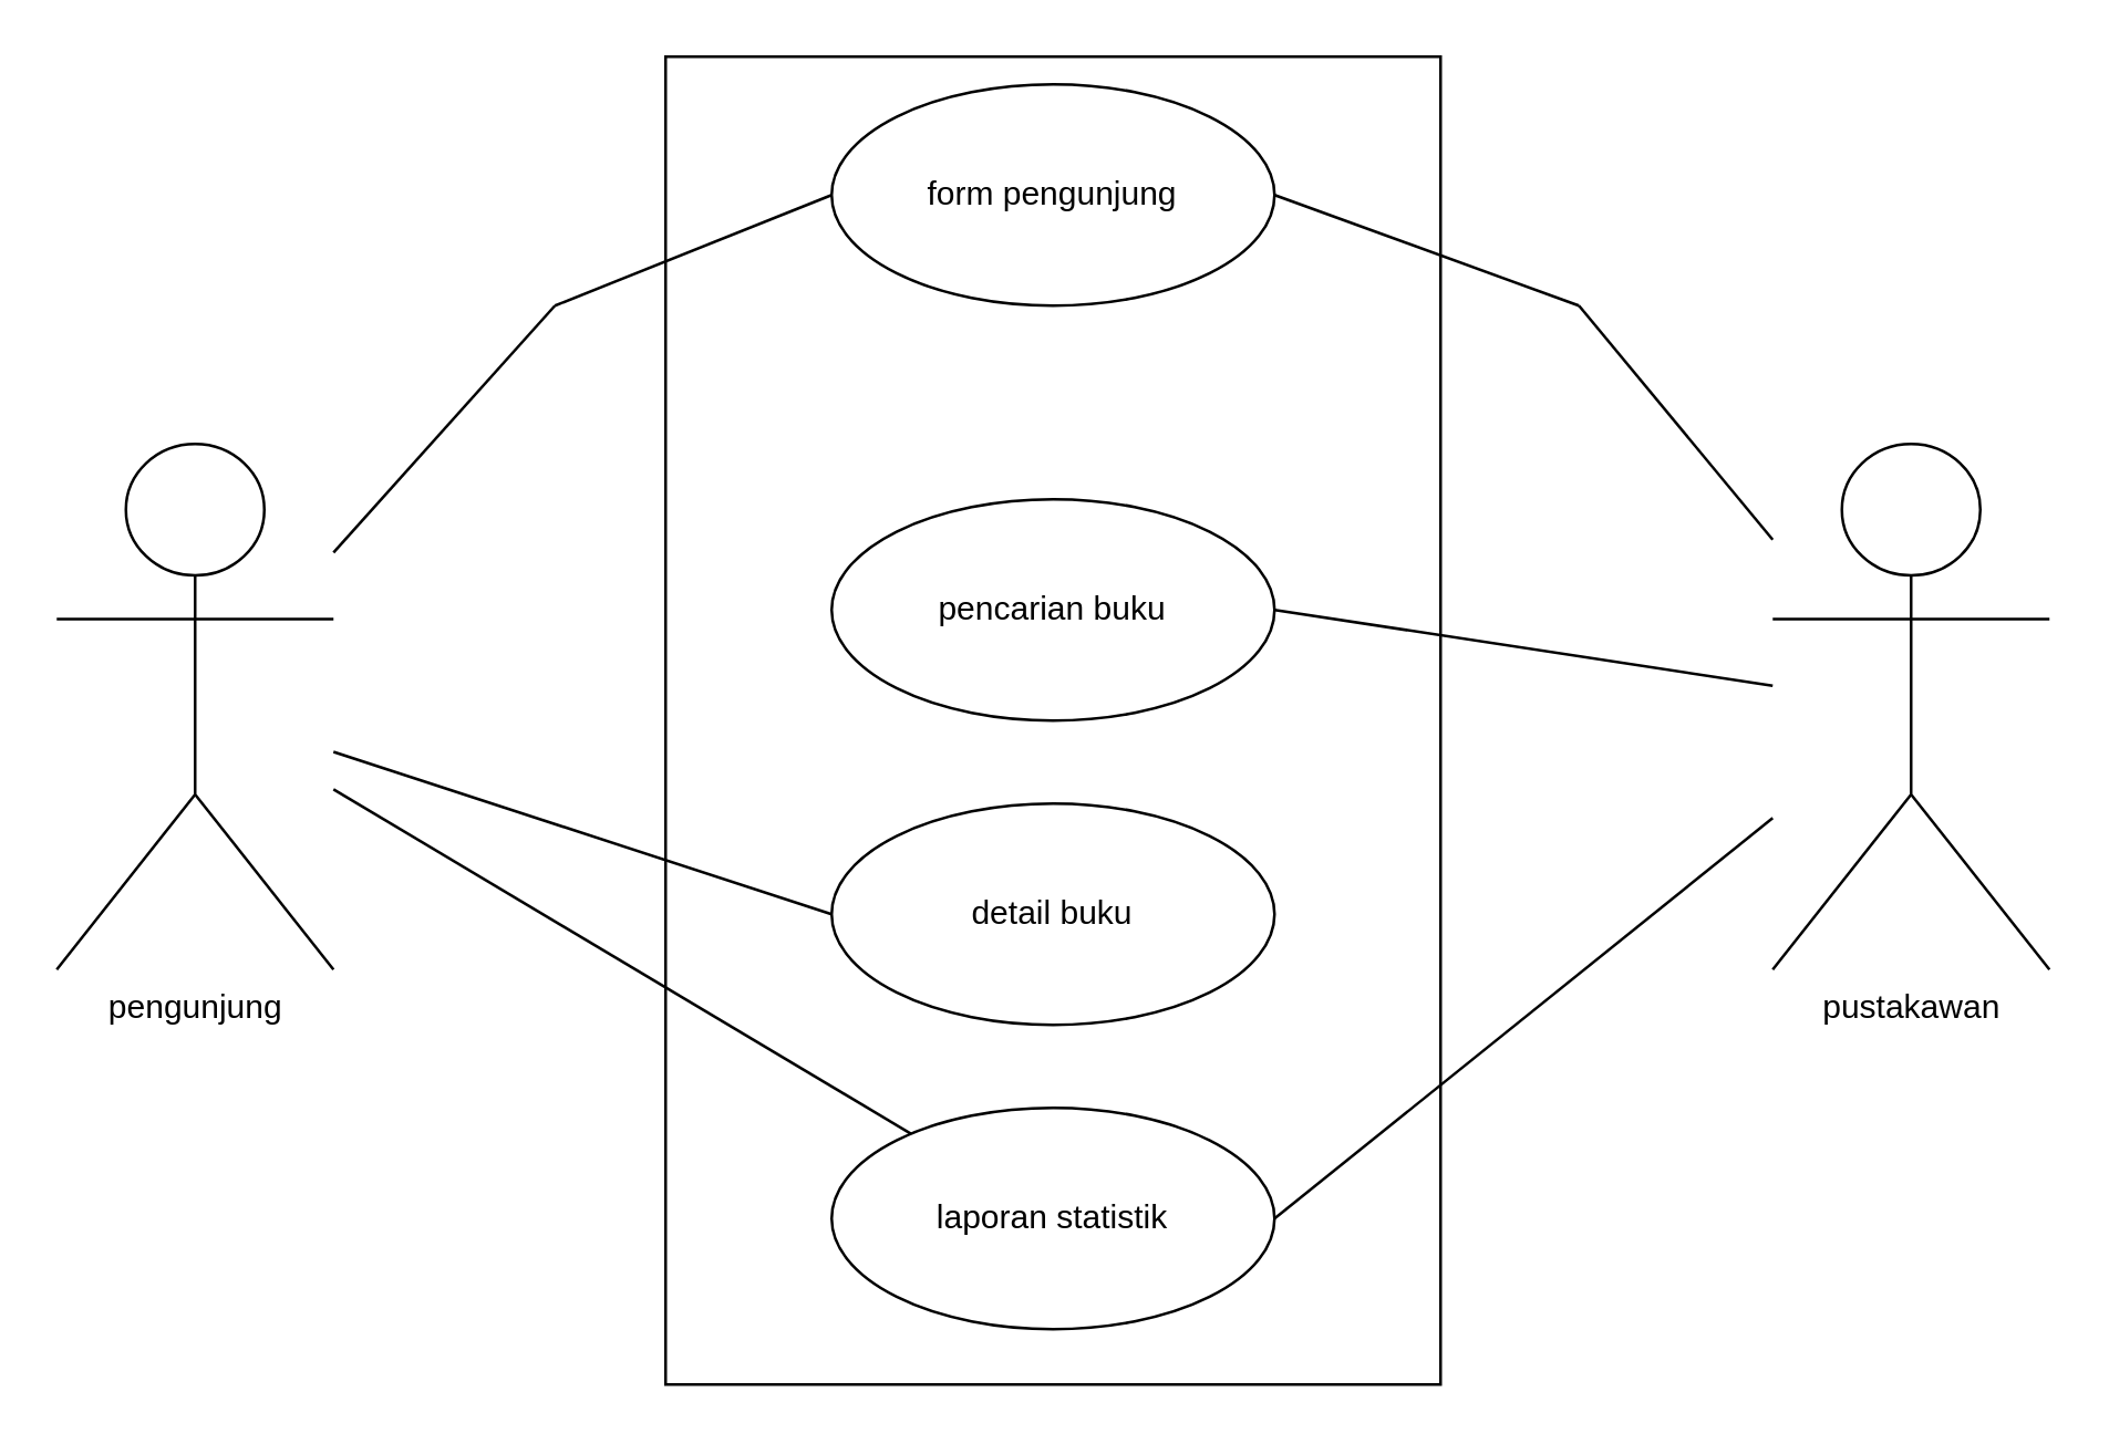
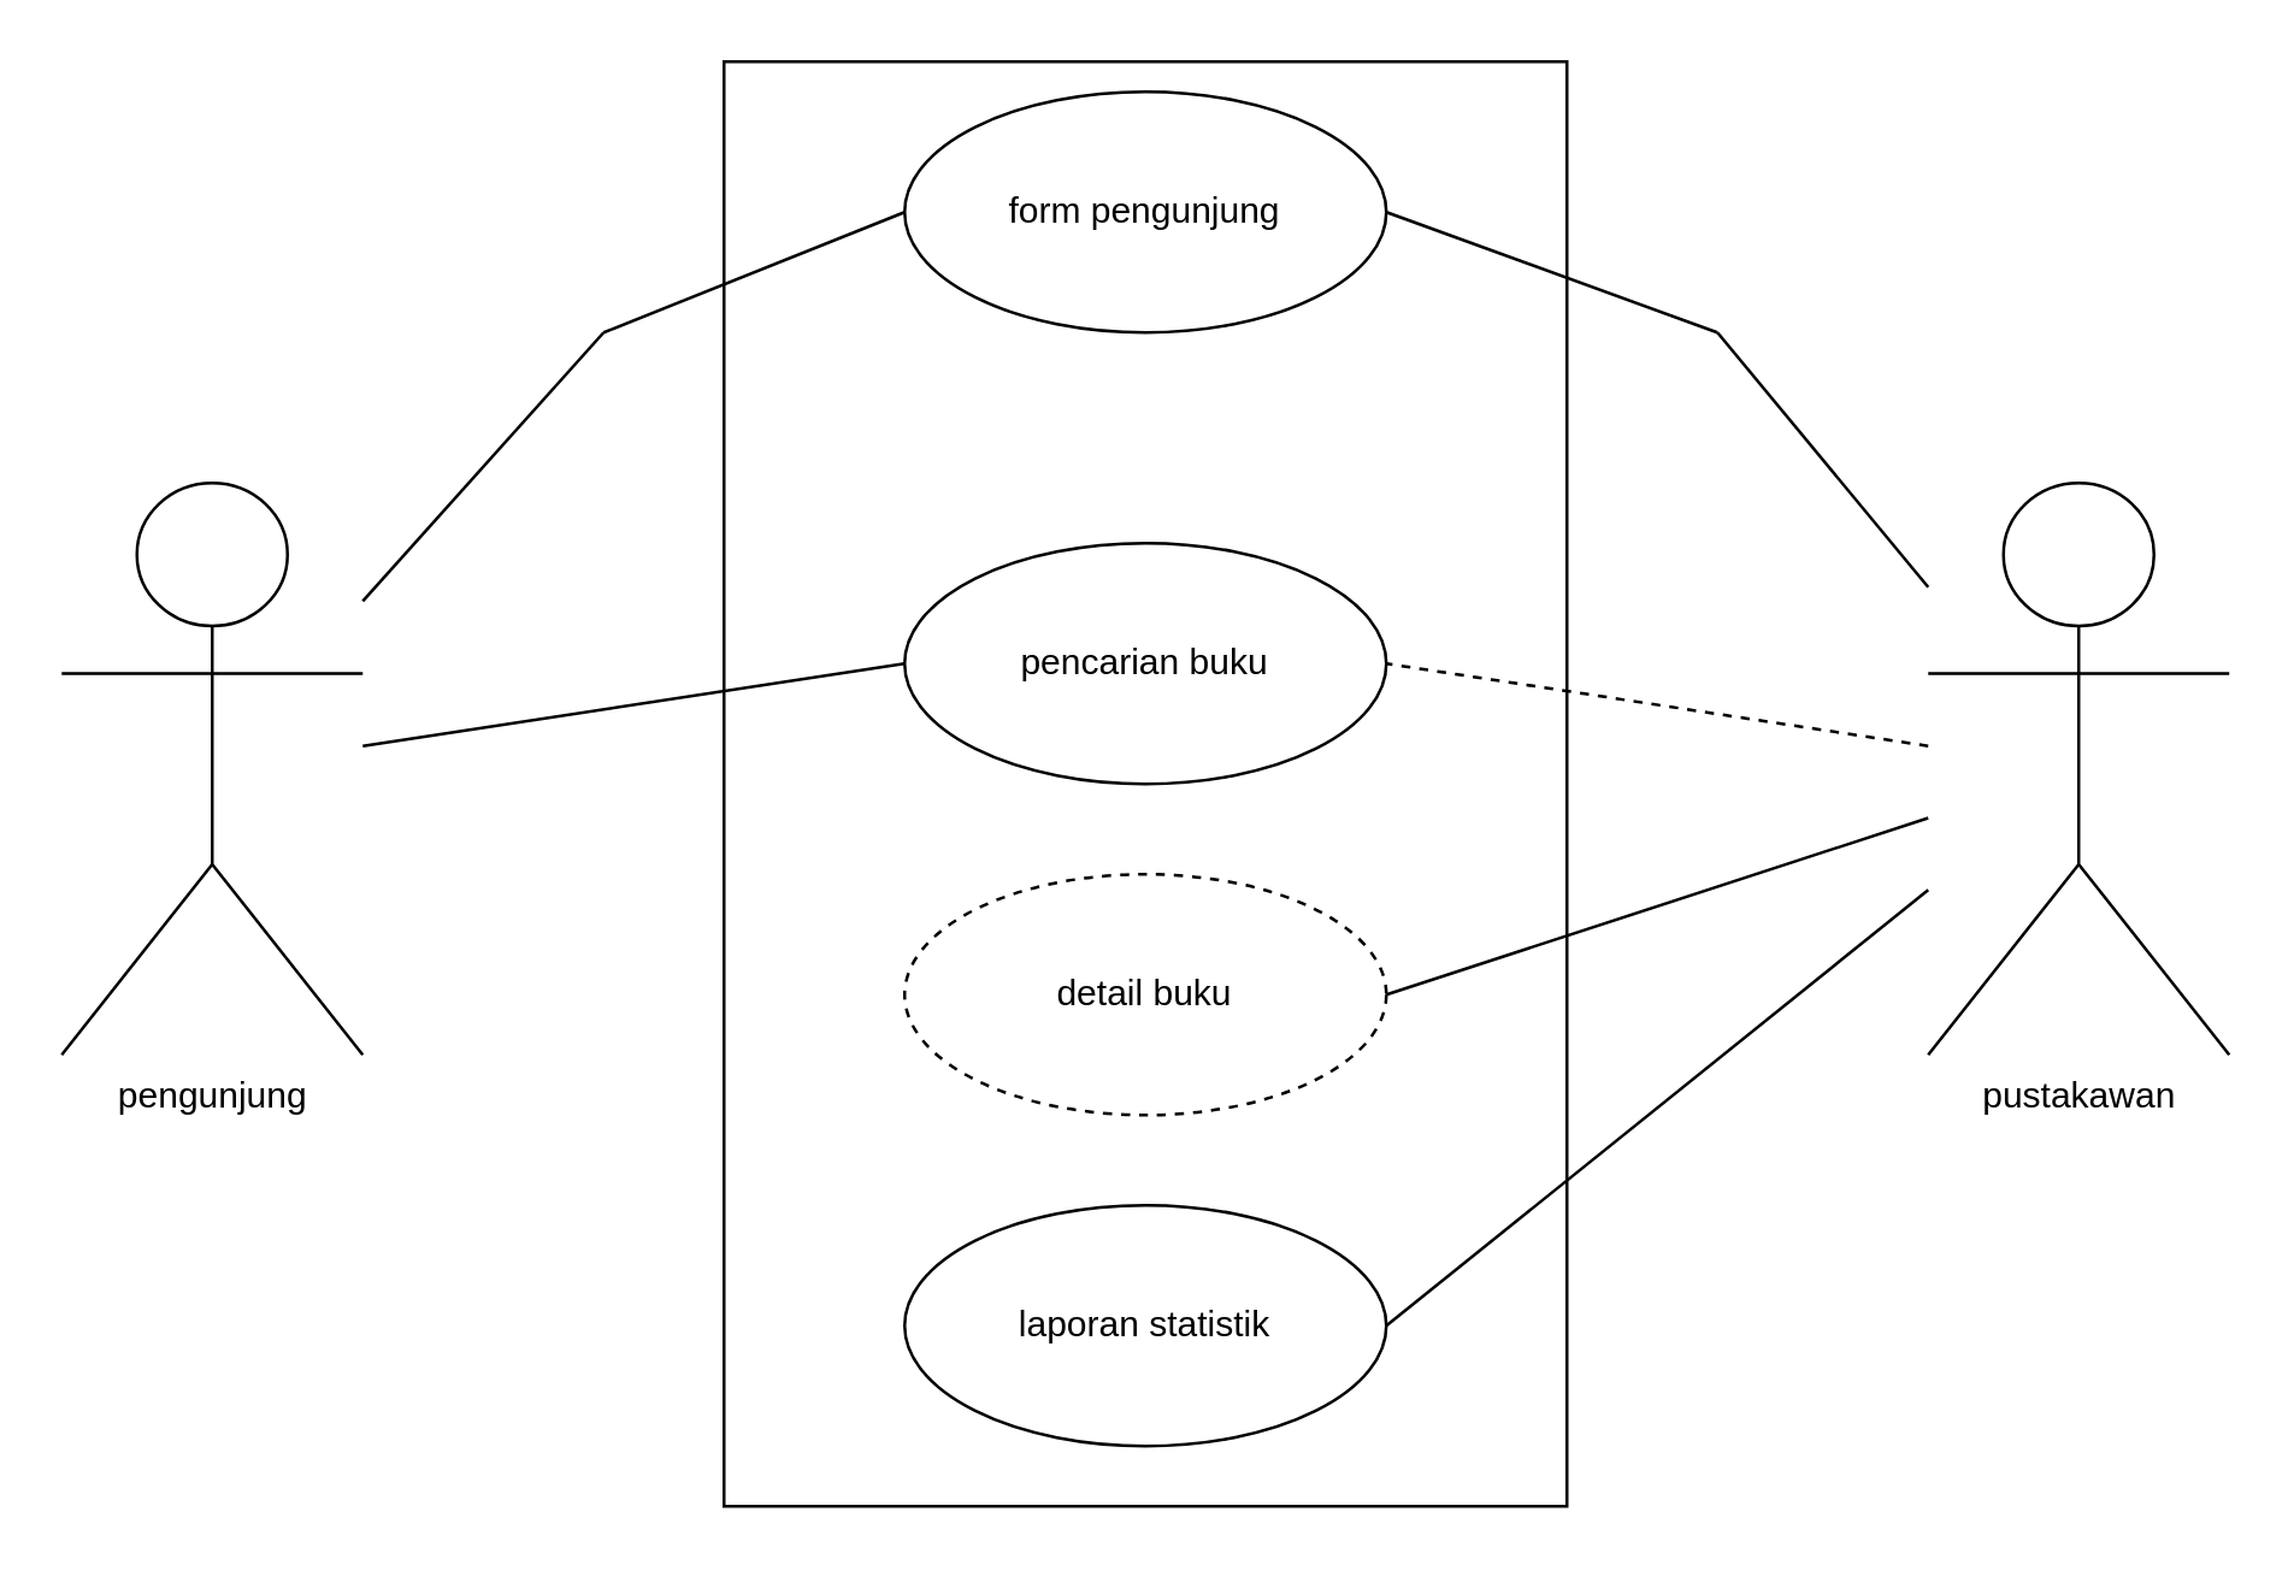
  <mxCell id="0" />
  <mxCell id="1" parent="0" />
  <mxCell id="2" value="perpus digital&lt;br&gt;&lt;br&gt;&lt;br&gt;&lt;br&gt;&lt;br&gt;&lt;br&gt;&lt;br&gt;&lt;br&gt;&lt;br&gt;&lt;br&gt;&lt;br&gt;&lt;br&gt;&lt;br&gt;&lt;br&gt;&lt;br&gt;&lt;br&gt;&lt;br&gt;&lt;br&gt;&lt;br&gt;&lt;br&gt;&lt;br&gt;&lt;br&gt;&lt;br&gt;&lt;br&gt;&lt;br&gt;&lt;br&gt;&lt;br&gt;&lt;br&gt;&lt;br&gt;&lt;br&gt;" style="rounded=0;whiteSpace=wrap;html=1;" vertex="1" parent="1"><mxGeometry x="240" y="20" width="280" height="480" as="geometry" /></mxCell>
  <mxCell id="3" value="pengunjung" style="shape=umlActor;verticalLabelPosition=bottom;verticalAlign=top;html=1;outlineConnect=0;" vertex="1" parent="1"><mxGeometry x="20" y="160" width="100" height="190" as="geometry" /></mxCell>
  <mxCell id="4" value="pustakawan" style="shape=umlActor;verticalLabelPosition=bottom;verticalAlign=top;html=1;outlineConnect=0;" vertex="1" parent="1"><mxGeometry x="640" y="160" width="100" height="190" as="geometry" /></mxCell>
  <mxCell id="5" value="form pengunjung" style="ellipse;whiteSpace=wrap;html=1;" vertex="1" parent="1"><mxGeometry x="300" y="30" width="160" height="80" as="geometry" /></mxCell>
  <mxCell id="6" value="pencarian buku" style="ellipse;whiteSpace=wrap;html=1;" vertex="1" parent="1"><mxGeometry x="300" y="180" width="160" height="80" as="geometry" /></mxCell>
- <mxCell id="7" value="detail buku" style="ellipse;whiteSpace=wrap;html=1;" vertex="1" parent="1"><mxGeometry x="300" y="290" width="160" height="80" as="geometry" /></mxCell>
+ <mxCell id="7" value="detail buku" style="ellipse;whiteSpace=wrap;html=1;dashed=1;" vertex="1" parent="1"><mxGeometry x="300" y="290" width="160" height="80" as="geometry" /></mxCell>
  <mxCell id="8" value="laporan statistik" style="ellipse;whiteSpace=wrap;html=1;" vertex="1" parent="1"><mxGeometry x="300" y="400" width="160" height="80" as="geometry" /></mxCell>
- <mxCell id="9" value="" style="endArrow=none;html=1;rounded=0;" edge="1" parent="1" source="3" target="8"><mxGeometry width="50" height="50" relative="1" as="geometry"><mxPoint x="130" y="230" as="sourcePoint" /><mxPoint x="310" y="220" as="targetPoint" /></mxGeometry></mxCell>
- <mxCell id="10" value="" style="endArrow=none;html=1;rounded=0;entryX=0;entryY=0.5;entryDx=0;entryDy=0;" edge="1" parent="1" source="3" target="7"><mxGeometry width="50" height="50" relative="1" as="geometry"><mxPoint x="320" y="240" as="sourcePoint" /><mxPoint x="370" y="190" as="targetPoint" /></mxGeometry></mxCell>
+ <mxCell id="9" value="" style="endArrow=none;html=1;rounded=0;entryX=0;entryY=0.5;entryDx=0;entryDy=0;" edge="1" parent="1" source="3" target="6"><mxGeometry width="50" height="50" relative="1" as="geometry"><mxPoint x="130" y="230" as="sourcePoint" /><mxPoint x="310" y="220" as="targetPoint" /></mxGeometry></mxCell>
  <mxCell id="11" value="" style="endArrow=none;html=1;rounded=0;" edge="1" parent="1" source="3"><mxGeometry width="50" height="50" relative="1" as="geometry"><mxPoint x="110" y="234.167" as="sourcePoint" /><mxPoint x="200" y="110" as="targetPoint" /></mxGeometry></mxCell>
  <mxCell id="12" value="" style="endArrow=none;html=1;rounded=0;entryX=0;entryY=0.5;entryDx=0;entryDy=0;" edge="1" parent="1" target="5"><mxGeometry width="50" height="50" relative="1" as="geometry"><mxPoint x="200" y="110" as="sourcePoint" /><mxPoint x="370" y="190" as="targetPoint" /></mxGeometry></mxCell>
- <mxCell id="13" value="" style="endArrow=none;html=1;rounded=0;entryX=1;entryY=0.5;entryDx=0;entryDy=0;" edge="1" parent="1" source="4" target="6"><mxGeometry width="50" height="50" relative="1" as="geometry"><mxPoint x="320" y="240" as="sourcePoint" /><mxPoint x="370" y="190" as="targetPoint" /></mxGeometry></mxCell>
+ <mxCell id="13" value="" style="endArrow=none;html=1;rounded=0;entryX=1;entryY=0.5;entryDx=0;entryDy=0;dashed=1;" edge="1" parent="1" source="4" target="6"><mxGeometry width="50" height="50" relative="1" as="geometry"><mxPoint x="320" y="240" as="sourcePoint" /><mxPoint x="370" y="190" as="targetPoint" /></mxGeometry></mxCell>
+ <mxCell id="14" value="" style="endArrow=none;html=1;rounded=0;entryX=1;entryY=0.5;entryDx=0;entryDy=0;" edge="1" parent="1" source="4" target="7"><mxGeometry width="50" height="50" relative="1" as="geometry"><mxPoint x="630" y="280" as="sourcePoint" /><mxPoint x="370" y="190" as="targetPoint" /></mxGeometry></mxCell>
  <mxCell id="15" value="" style="endArrow=none;html=1;rounded=0;entryX=1;entryY=0.5;entryDx=0;entryDy=0;" edge="1" parent="1" source="4" target="8"><mxGeometry width="50" height="50" relative="1" as="geometry"><mxPoint x="630" y="320" as="sourcePoint" /><mxPoint x="370" y="190" as="targetPoint" /></mxGeometry></mxCell>
  <mxCell id="16" value="" style="endArrow=none;html=1;rounded=0;" edge="1" parent="1" target="4"><mxGeometry width="50" height="50" relative="1" as="geometry"><mxPoint x="570" y="110" as="sourcePoint" /><mxPoint x="630" y="200" as="targetPoint" /></mxGeometry></mxCell>
  <mxCell id="17" value="" style="endArrow=none;html=1;rounded=0;exitX=1;exitY=0.5;exitDx=0;exitDy=0;" edge="1" parent="1" source="5"><mxGeometry width="50" height="50" relative="1" as="geometry"><mxPoint x="320" y="240" as="sourcePoint" /><mxPoint x="570" y="110" as="targetPoint" /></mxGeometry></mxCell>
